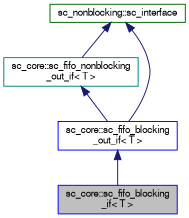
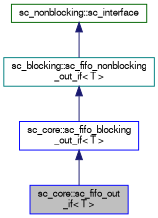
  digraph {
    node [color=blue fillcolor=white fontname=FreeSans fontsize=10 shape=record style=filled]
    edge [color=midnightblue dir=back fontname=FreeSans fontsize=10 labelfontname=FreeSans labelfontsize=10 style=solid]
-   n1 [fillcolor=grey75 fontcolor=black height=0.2 label="sc_core::sc_fifo_blocking\l_if\< T \>" width=0.4]
-   n2 [color=teal height=0.2 label="sc_core::sc_fifo_nonblocking\l_out_if\< T \>" width=0.4]
+   n1 [fillcolor=grey75 fontcolor=black height=0.2 label="sc_core::sc_fifo_out\l_if\< T \>" width=0.4]
+   n2 [color=teal height=0.2 label="sc_blocking::sc_fifo_nonblocking\l_out_if\< T \>" width=0.4]
    n3 [height=0.2 label="sc_core::sc_fifo_blocking\l_out_if\< T \>" width=0.4]
    n4 [color=darkgreen height=0.2 label="sc_nonblocking::sc_interface" width=0.4]
    n2 -> n3
    n3 -> n1
    n4 -> n2
-   n4 -> n3
  }
